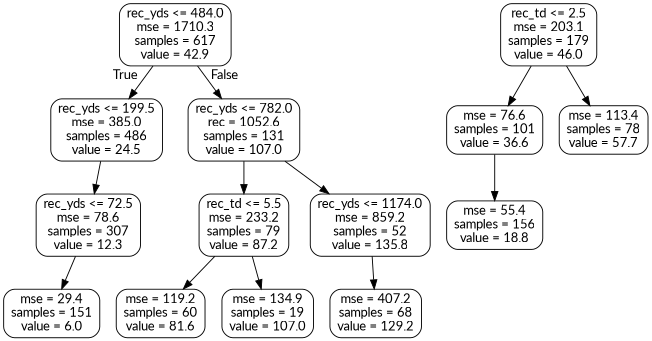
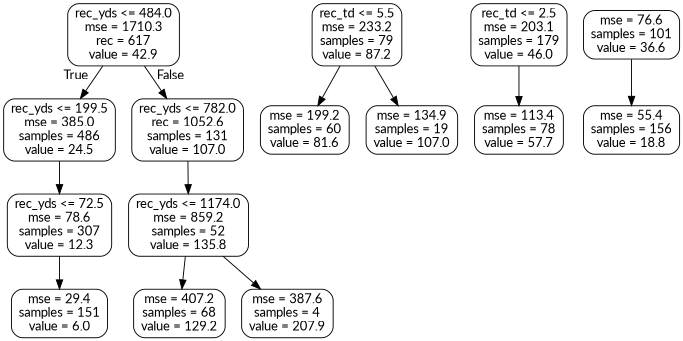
  digraph {
    fontname=Lato
    node [color=black fontname=Lato shape=box style=rounded]
    edge [fontname=Lato]
-   n1 [label="rec_yds <= 484.0\nmse = 1710.3\nsamples = 617\nvalue = 42.9"]
+   n1 [label="rec_yds <= 484.0\nmse = 1710.3\nrec = 617\nvalue = 42.9"]
    n2 [label="rec_yds <= 199.5\nmse = 385.0\nsamples = 486\nvalue = 24.5"]
    n3 [label="rec_yds <= 782.0\nrec = 1052.6\nsamples = 131\nvalue = 107.0"]
    n4 [label="rec_yds <= 72.5\nmse = 78.6\nsamples = 307\nvalue = 12.3"]
    n5 [label="rec_td <= 5.5\nmse = 233.2\nsamples = 79\nvalue = 87.2"]
    n6 [label="rec_yds <= 1174.0\nmse = 859.2\nsamples = 52\nvalue = 135.8"]
    n7 [label="mse = 29.4\nsamples = 151\nvalue = 6.0"]
    n8 [label="rec_td <= 2.5\nmse = 203.1\nsamples = 179\nvalue = 46.0"]
    n9 [label="mse = 76.6\nsamples = 101\nvalue = 36.6"]
    n10 [label="mse = 113.4\nsamples = 78\nvalue = 57.7"]
    n11 [label="mse = 55.4\nsamples = 156\nvalue = 18.8"]
-   n12 [label="mse = 119.2\nsamples = 60\nvalue = 81.6"]
+   n12 [label="mse = 199.2\nsamples = 60\nvalue = 81.6"]
    n13 [label="mse = 134.9\nsamples = 19\nvalue = 107.0"]
    n14 [label="mse = 407.2\nsamples = 68\nvalue = 129.2"]
+   n15 [label="mse = 387.6\nsamples = 4\nvalue = 207.9"]
    n1 -> n2 [headlabel=True labelangle=45 labeldistance=2.5]
    n1 -> n3 [headlabel=False labelangle=-45 labeldistance=2.5]
    n2 -> n4
-   n3 -> n5
    n3 -> n6
    n4 -> n7
    n5 -> n12
    n5 -> n13
    n6 -> n14
-   n8 -> n9
+   n6 -> n15
    n8 -> n10
    n9 -> n11
  }
